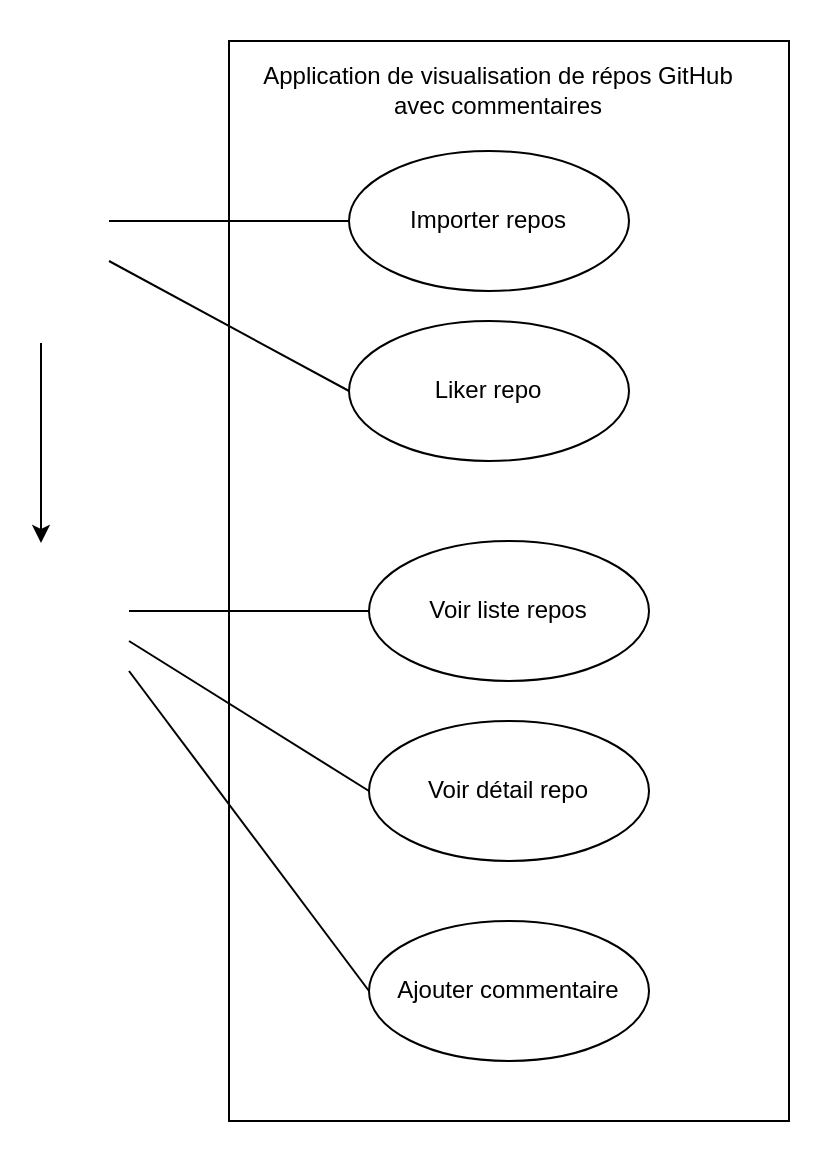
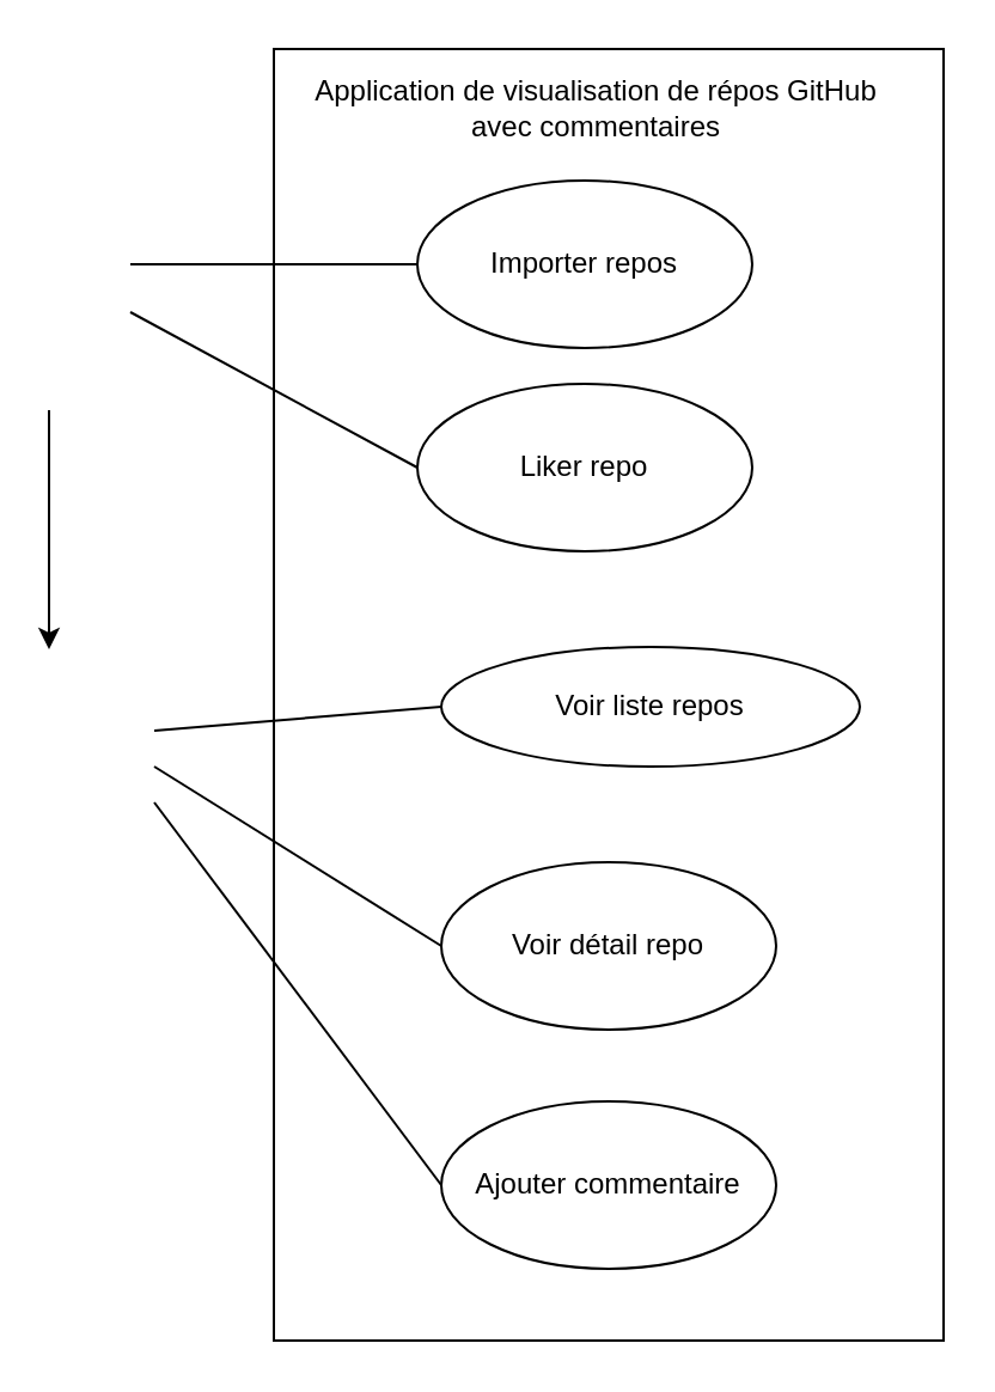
  <mxCell id="0" />
  <mxCell id="1" parent="0" />
  <mxCell id="2" value="" style="rounded=0;whiteSpace=wrap;html=1;" vertex="1" parent="1"><mxGeometry x="114" y="20" width="280" height="540" as="geometry" /></mxCell>
  <mxCell id="3" value="Application de visualisation de répos GitHub avec commentaires" style="text;html=1;align=center;verticalAlign=middle;whiteSpace=wrap;rounded=0;" vertex="1" parent="1"><mxGeometry x="124" y="30" width="250" height="30" as="geometry" /></mxCell>
  <mxCell id="4" value="" style="endArrow=classic;html=1;rounded=0;" edge="1" parent="1"><mxGeometry width="50" height="50" relative="1" as="geometry"><mxPoint x="20" y="171" as="sourcePoint" /><mxPoint x="20" y="271" as="targetPoint" /></mxGeometry></mxCell>
  <mxCell id="5" value="Importer repos" style="ellipse;whiteSpace=wrap;html=1;" vertex="1" parent="1"><mxGeometry x="174" y="75" width="140" height="70" as="geometry" /></mxCell>
  <mxCell id="6" value="" style="endArrow=none;html=1;rounded=0;entryX=0;entryY=0.5;entryDx=0;entryDy=0;" edge="1" parent="1" target="5"><mxGeometry width="50" height="50" relative="1" as="geometry"><mxPoint x="54" y="110" as="sourcePoint" /><mxPoint x="94" y="320" as="targetPoint" /></mxGeometry></mxCell>
  <mxCell id="7" value="Ajouter commentaire" style="ellipse;whiteSpace=wrap;html=1;" vertex="1" parent="1"><mxGeometry x="184" y="460" width="140" height="70" as="geometry" /></mxCell>
  <mxCell id="8" value="" style="endArrow=none;html=1;rounded=0;entryX=0;entryY=0.5;entryDx=0;entryDy=0;" edge="1" parent="1" target="7"><mxGeometry width="50" height="50" relative="1" as="geometry"><mxPoint x="64" y="335" as="sourcePoint" /><mxPoint x="94" y="320" as="targetPoint" /></mxGeometry></mxCell>
- <mxCell id="9" value="Voir liste&amp;nbsp;&lt;span style=&quot;background-color: initial;&quot;&gt;repos&lt;/span&gt;" style="ellipse;whiteSpace=wrap;html=1;" vertex="1" parent="1"><mxGeometry x="184" y="270" width="140" height="70" as="geometry" /></mxCell>
+ <mxCell id="9" value="Voir liste&amp;nbsp;&lt;span style=&quot;background-color: initial;&quot;&gt;repos&lt;/span&gt;" style="ellipse;whiteSpace=wrap;html=1;" vertex="1" parent="1"><mxGeometry x="184" y="270" width="175" height="50" as="geometry" /></mxCell>
  <mxCell id="10" value="Voir détail repo" style="ellipse;whiteSpace=wrap;html=1;" vertex="1" parent="1"><mxGeometry x="184" y="360" width="140" height="70" as="geometry" /></mxCell>
  <mxCell id="11" value="" style="endArrow=none;html=1;rounded=0;entryX=0;entryY=0.5;entryDx=0;entryDy=0;" edge="1" parent="1" target="10"><mxGeometry width="50" height="50" relative="1" as="geometry"><mxPoint x="64" y="320" as="sourcePoint" /><mxPoint x="94" y="320" as="targetPoint" /></mxGeometry></mxCell>
  <mxCell id="12" value="" style="endArrow=none;html=1;rounded=0;entryX=0;entryY=0.5;entryDx=0;entryDy=0;" edge="1" parent="1" target="9"><mxGeometry width="50" height="50" relative="1" as="geometry"><mxPoint x="64" y="305" as="sourcePoint" /><mxPoint x="189" y="305" as="targetPoint" /></mxGeometry></mxCell>
  <mxCell id="13" value="Liker repo" style="ellipse;whiteSpace=wrap;html=1;" vertex="1" parent="1"><mxGeometry x="174" y="160" width="140" height="70" as="geometry" /></mxCell>
  <mxCell id="14" value="" style="endArrow=none;html=1;rounded=0;entryX=0;entryY=0.5;entryDx=0;entryDy=0;" edge="1" parent="1" target="13"><mxGeometry width="50" height="50" relative="1" as="geometry"><mxPoint x="54" y="130" as="sourcePoint" /><mxPoint x="184" y="120" as="targetPoint" /></mxGeometry></mxCell>
